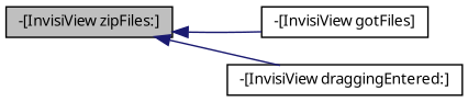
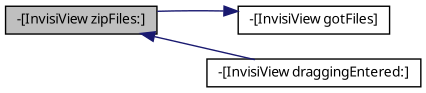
  digraph {
    rankdir=LR
    node [color=black fillcolor=white fontname="FreeSans.ttf" fontsize=10 shape=record style=filled]
    edge [color=midnightblue dir=back fontname="FreeSans.ttf" fontsize=10 labelfontname="FreeSans.ttf" labelfontsize=10 style=solid]
    n1 [fillcolor=grey75 fontcolor=black height=0.2 label="-[InvisiView zipFiles:]" width=0.4]
    n2 [height=0.2 label="-[InvisiView gotFiles]" width=0.4]
    n3 [height=0.2 label="-[InvisiView draggingEntered:]" width=0.4]
-   n1 -> n2
+   n2 -> n1
    n1 -> n3
  }
